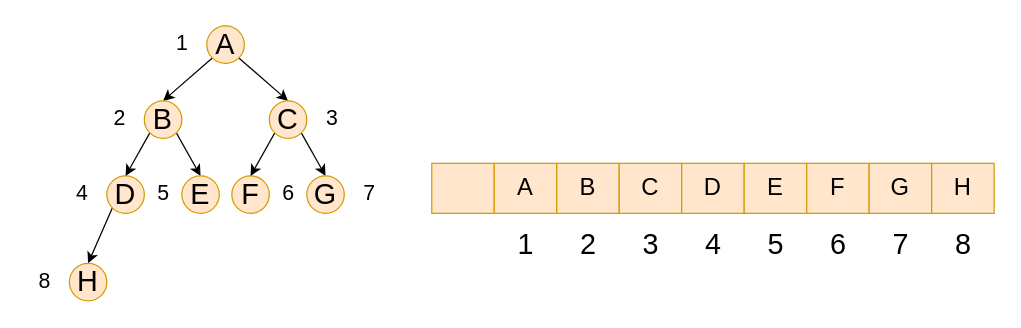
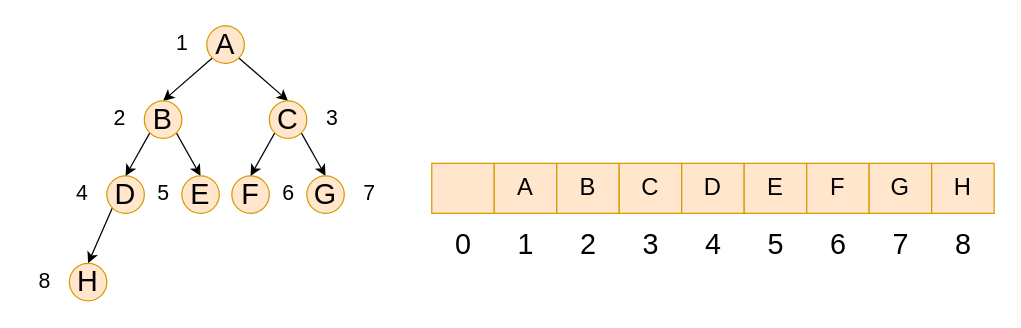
  <mxCell id="0" />
  <mxCell id="1" parent="0" />
  <mxCell id="2" style="rounded=0;orthogonalLoop=1;jettySize=auto;html=1;exitX=0;exitY=1;exitDx=0;exitDy=0;entryX=0.5;entryY=0;entryDx=0;entryDy=0;" edge="1" parent="1" source="4" target="10"><mxGeometry relative="1" as="geometry"><mxPoint x="155" y="90" as="targetPoint" /></mxGeometry></mxCell>
  <mxCell id="3" style="edgeStyle=none;rounded=0;orthogonalLoop=1;jettySize=auto;html=1;exitX=1;exitY=1;exitDx=0;exitDy=0;entryX=0.5;entryY=0;entryDx=0;entryDy=0;" edge="1" parent="1" source="4" target="13"><mxGeometry relative="1" as="geometry" /></mxCell>
  <mxCell id="4" value="A" style="ellipse;whiteSpace=wrap;html=1;aspect=fixed;fontSize=23;fontStyle=0;fillColor=#ffe6cc;strokeColor=#d79b00;" vertex="1" parent="1"><mxGeometry x="165" y="20" width="30" height="30" as="geometry" /></mxCell>
  <mxCell id="5" style="edgeStyle=none;rounded=0;orthogonalLoop=1;jettySize=auto;html=1;exitX=0;exitY=1;exitDx=0;exitDy=0;entryX=0.5;entryY=0;entryDx=0;entryDy=0;fontSize=23;" edge="1" parent="1" source="6" target="16"><mxGeometry relative="1" as="geometry" /></mxCell>
  <mxCell id="6" value="D" style="ellipse;whiteSpace=wrap;html=1;aspect=fixed;fontSize=23;fontStyle=0;fillColor=#ffe6cc;strokeColor=#d79b00;" vertex="1" parent="1"><mxGeometry x="85" y="140" width="30" height="30" as="geometry" /></mxCell>
  <mxCell id="7" value="F" style="ellipse;whiteSpace=wrap;html=1;aspect=fixed;fontSize=23;fontStyle=0;fillColor=#ffe6cc;strokeColor=#d79b00;" vertex="1" parent="1"><mxGeometry x="185" y="140" width="30" height="30" as="geometry" /></mxCell>
  <mxCell id="8" style="edgeStyle=none;rounded=0;orthogonalLoop=1;jettySize=auto;html=1;exitX=0;exitY=1;exitDx=0;exitDy=0;entryX=0.5;entryY=0;entryDx=0;entryDy=0;" edge="1" parent="1" source="10" target="6"><mxGeometry relative="1" as="geometry" /></mxCell>
  <mxCell id="9" style="edgeStyle=none;rounded=0;orthogonalLoop=1;jettySize=auto;html=1;exitX=1;exitY=1;exitDx=0;exitDy=0;entryX=0.5;entryY=0;entryDx=0;entryDy=0;" edge="1" parent="1" source="10" target="14"><mxGeometry relative="1" as="geometry" /></mxCell>
  <mxCell id="10" value="B" style="ellipse;whiteSpace=wrap;html=1;aspect=fixed;fontSize=23;fontStyle=0;fillColor=#ffe6cc;strokeColor=#d79b00;" vertex="1" parent="1"><mxGeometry x="115" y="80" width="30" height="30" as="geometry" /></mxCell>
  <mxCell id="11" style="edgeStyle=none;rounded=0;orthogonalLoop=1;jettySize=auto;html=1;exitX=0;exitY=1;exitDx=0;exitDy=0;entryX=0.5;entryY=0;entryDx=0;entryDy=0;" edge="1" parent="1" source="13" target="7"><mxGeometry relative="1" as="geometry" /></mxCell>
  <mxCell id="12" style="edgeStyle=none;rounded=0;orthogonalLoop=1;jettySize=auto;html=1;exitX=1;exitY=1;exitDx=0;exitDy=0;entryX=0.5;entryY=0;entryDx=0;entryDy=0;fontSize=23;" edge="1" parent="1" source="13" target="15"><mxGeometry relative="1" as="geometry" /></mxCell>
  <mxCell id="13" value="C" style="ellipse;whiteSpace=wrap;html=1;aspect=fixed;fontSize=23;fontStyle=0;fillColor=#ffe6cc;strokeColor=#d79b00;" vertex="1" parent="1"><mxGeometry x="215" y="80" width="30" height="30" as="geometry" /></mxCell>
  <mxCell id="14" value="E" style="ellipse;whiteSpace=wrap;html=1;aspect=fixed;fontSize=23;fontStyle=0;fillColor=#ffe6cc;strokeColor=#d79b00;" vertex="1" parent="1"><mxGeometry x="145" y="140" width="30" height="30" as="geometry" /></mxCell>
  <mxCell id="15" value="G" style="ellipse;whiteSpace=wrap;html=1;aspect=fixed;fontSize=23;fontStyle=0;fillColor=#ffe6cc;strokeColor=#d79b00;" vertex="1" parent="1"><mxGeometry x="245" y="140" width="30" height="30" as="geometry" /></mxCell>
  <mxCell id="16" value="H" style="ellipse;whiteSpace=wrap;html=1;aspect=fixed;fontSize=23;fontStyle=0;fillColor=#ffe6cc;strokeColor=#d79b00;" vertex="1" parent="1"><mxGeometry x="55" y="210" width="30" height="30" as="geometry" /></mxCell>
  <mxCell id="17" value="" style="rounded=0;whiteSpace=wrap;html=1;fontSize=19;fontStyle=0;fillColor=#ffe6cc;strokeColor=#d79b00;" vertex="1" parent="1"><mxGeometry x="345" y="130" width="50" height="40" as="geometry" /></mxCell>
+ <mxCell id="18" value="0" style="text;html=1;resizable=0;autosize=1;align=center;verticalAlign=middle;points=[];fillColor=none;strokeColor=none;rounded=0;fontSize=23;" vertex="1" parent="1"><mxGeometry x="355" y="180" width="30" height="30" as="geometry" /></mxCell>
  <mxCell id="19" value="A" style="rounded=0;whiteSpace=wrap;html=1;fontSize=19;fontStyle=0;fillColor=#ffe6cc;strokeColor=#d79b00;" vertex="1" parent="1"><mxGeometry x="395" y="130" width="50" height="40" as="geometry" /></mxCell>
  <mxCell id="20" value="B" style="rounded=0;whiteSpace=wrap;html=1;fontSize=19;fontStyle=0;fillColor=#ffe6cc;strokeColor=#d79b00;" vertex="1" parent="1"><mxGeometry x="445" y="130" width="50" height="40" as="geometry" /></mxCell>
  <mxCell id="21" value="C" style="rounded=0;whiteSpace=wrap;html=1;fontSize=19;fontStyle=0;fillColor=#ffe6cc;strokeColor=#d79b00;" vertex="1" parent="1"><mxGeometry x="495" y="130" width="50" height="40" as="geometry" /></mxCell>
  <mxCell id="22" value="D" style="rounded=0;whiteSpace=wrap;html=1;fontSize=19;fontStyle=0;fillColor=#ffe6cc;strokeColor=#d79b00;" vertex="1" parent="1"><mxGeometry x="545" y="130" width="50" height="40" as="geometry" /></mxCell>
  <mxCell id="23" value="E" style="rounded=0;whiteSpace=wrap;html=1;fontSize=19;fontStyle=0;fillColor=#ffe6cc;strokeColor=#d79b00;" vertex="1" parent="1"><mxGeometry x="595" y="130" width="50" height="40" as="geometry" /></mxCell>
  <mxCell id="24" value="F" style="rounded=0;whiteSpace=wrap;html=1;fontSize=19;fontStyle=0;fillColor=#ffe6cc;strokeColor=#d79b00;" vertex="1" parent="1"><mxGeometry x="645" y="130" width="50" height="40" as="geometry" /></mxCell>
  <mxCell id="25" value="G" style="rounded=0;whiteSpace=wrap;html=1;fontSize=19;fontStyle=0;fillColor=#ffe6cc;strokeColor=#d79b00;" vertex="1" parent="1"><mxGeometry x="695" y="130" width="50" height="40" as="geometry" /></mxCell>
  <mxCell id="26" value="1" style="text;html=1;resizable=0;autosize=1;align=center;verticalAlign=middle;points=[];fillColor=none;strokeColor=none;rounded=0;fontSize=23;" vertex="1" parent="1"><mxGeometry x="405" y="180" width="30" height="30" as="geometry" /></mxCell>
  <mxCell id="27" value="2" style="text;html=1;resizable=0;autosize=1;align=center;verticalAlign=middle;points=[];fillColor=none;strokeColor=none;rounded=0;fontSize=23;" vertex="1" parent="1"><mxGeometry x="455" y="180" width="30" height="30" as="geometry" /></mxCell>
  <mxCell id="28" value="3" style="text;html=1;resizable=0;autosize=1;align=center;verticalAlign=middle;points=[];fillColor=none;strokeColor=none;rounded=0;fontSize=23;" vertex="1" parent="1"><mxGeometry x="505" y="180" width="30" height="30" as="geometry" /></mxCell>
  <mxCell id="29" value="4" style="text;html=1;resizable=0;autosize=1;align=center;verticalAlign=middle;points=[];fillColor=none;strokeColor=none;rounded=0;fontSize=23;" vertex="1" parent="1"><mxGeometry x="555" y="180" width="30" height="30" as="geometry" /></mxCell>
  <mxCell id="30" value="5" style="text;html=1;resizable=0;autosize=1;align=center;verticalAlign=middle;points=[];fillColor=none;strokeColor=none;rounded=0;fontSize=23;" vertex="1" parent="1"><mxGeometry x="605" y="180" width="30" height="30" as="geometry" /></mxCell>
  <mxCell id="31" value="6" style="text;html=1;resizable=0;autosize=1;align=center;verticalAlign=middle;points=[];fillColor=none;strokeColor=none;rounded=0;fontSize=23;" vertex="1" parent="1"><mxGeometry x="655" y="180" width="30" height="30" as="geometry" /></mxCell>
  <mxCell id="32" value="7" style="text;html=1;resizable=0;autosize=1;align=center;verticalAlign=middle;points=[];fillColor=none;strokeColor=none;rounded=0;fontSize=23;" vertex="1" parent="1"><mxGeometry x="705" y="180" width="30" height="30" as="geometry" /></mxCell>
  <mxCell id="33" value="1" style="text;html=1;align=center;verticalAlign=middle;resizable=0;points=[];autosize=1;strokeColor=none;fillColor=none;fontSize=17;fontStyle=0" vertex="1" parent="1"><mxGeometry x="130" y="20" width="30" height="30" as="geometry" /></mxCell>
  <mxCell id="34" value="H" style="rounded=0;whiteSpace=wrap;html=1;fontSize=19;fontStyle=0;fillColor=#ffe6cc;strokeColor=#d79b00;" vertex="1" parent="1"><mxGeometry x="745" y="130" width="50" height="40" as="geometry" /></mxCell>
  <mxCell id="35" value="8" style="text;html=1;resizable=0;autosize=1;align=center;verticalAlign=middle;points=[];fillColor=none;strokeColor=none;rounded=0;fontSize=23;" vertex="1" parent="1"><mxGeometry x="755" y="180" width="30" height="30" as="geometry" /></mxCell>
  <mxCell id="36" value="5" style="text;html=1;align=center;verticalAlign=middle;resizable=0;points=[];autosize=1;strokeColor=none;fillColor=none;fontSize=17;fontStyle=0" vertex="1" parent="1"><mxGeometry x="115" y="140" width="30" height="30" as="geometry" /></mxCell>
  <mxCell id="37" value="4" style="text;html=1;align=center;verticalAlign=middle;resizable=0;points=[];autosize=1;strokeColor=none;fillColor=none;fontSize=17;fontStyle=0" vertex="1" parent="1"><mxGeometry x="50" y="140" width="30" height="30" as="geometry" /></mxCell>
  <mxCell id="38" value="2" style="text;html=1;align=center;verticalAlign=middle;resizable=0;points=[];autosize=1;strokeColor=none;fillColor=none;fontSize=17;fontStyle=0" vertex="1" parent="1"><mxGeometry x="80" y="80" width="30" height="30" as="geometry" /></mxCell>
  <mxCell id="39" value="3" style="text;html=1;align=center;verticalAlign=middle;resizable=0;points=[];autosize=1;strokeColor=none;fillColor=none;fontSize=17;fontStyle=0" vertex="1" parent="1"><mxGeometry x="250" y="80" width="30" height="30" as="geometry" /></mxCell>
  <mxCell id="40" value="6" style="text;html=1;align=center;verticalAlign=middle;resizable=0;points=[];autosize=1;strokeColor=none;fillColor=none;fontSize=17;fontStyle=0" vertex="1" parent="1"><mxGeometry x="215" y="140" width="30" height="30" as="geometry" /></mxCell>
  <mxCell id="41" value="7" style="text;html=1;align=center;verticalAlign=middle;resizable=0;points=[];autosize=1;strokeColor=none;fillColor=none;fontSize=17;fontStyle=0" vertex="1" parent="1"><mxGeometry x="280" y="140" width="30" height="30" as="geometry" /></mxCell>
  <mxCell id="42" value="8" style="text;html=1;align=center;verticalAlign=middle;resizable=0;points=[];autosize=1;strokeColor=none;fillColor=none;fontSize=17;fontStyle=0" vertex="1" parent="1"><mxGeometry x="20" y="210" width="30" height="30" as="geometry" /></mxCell>
